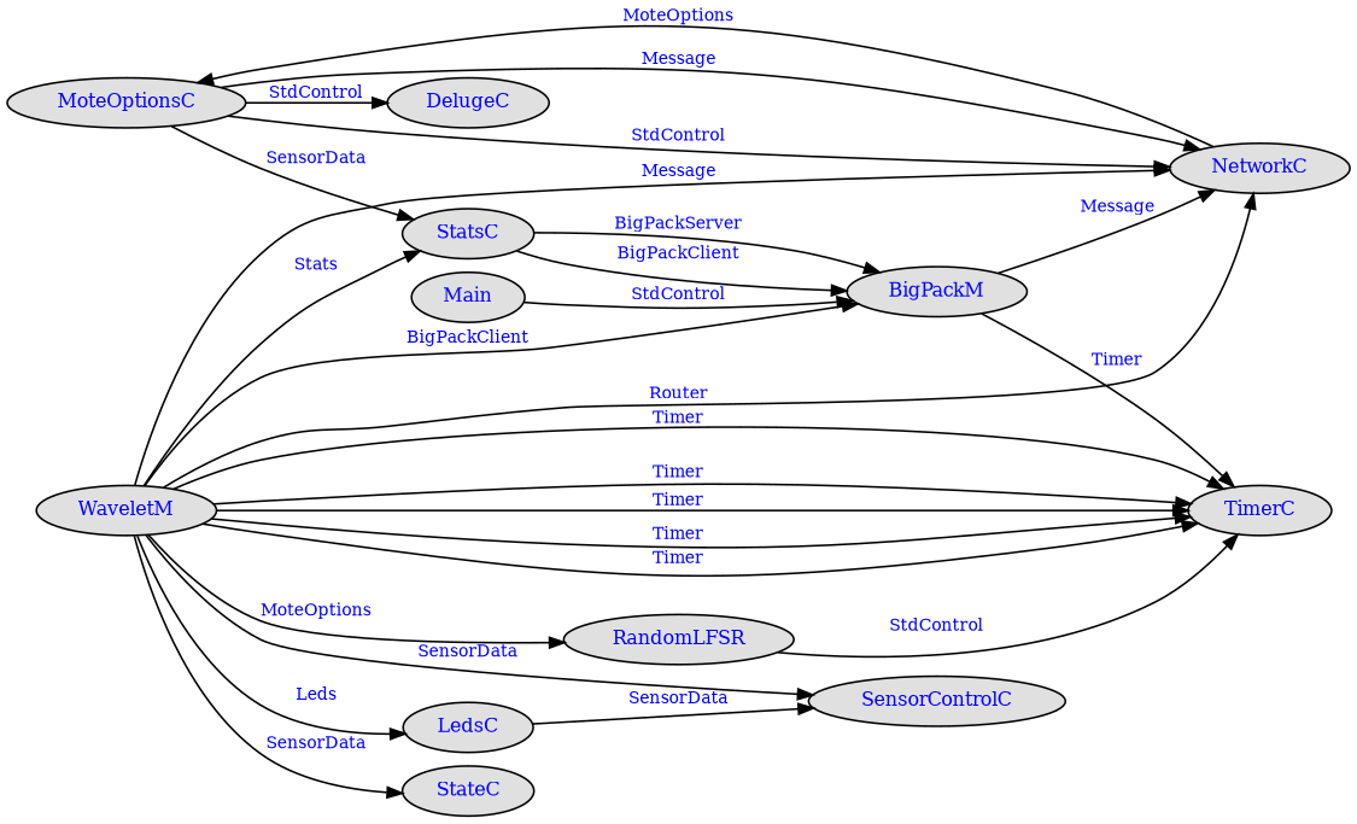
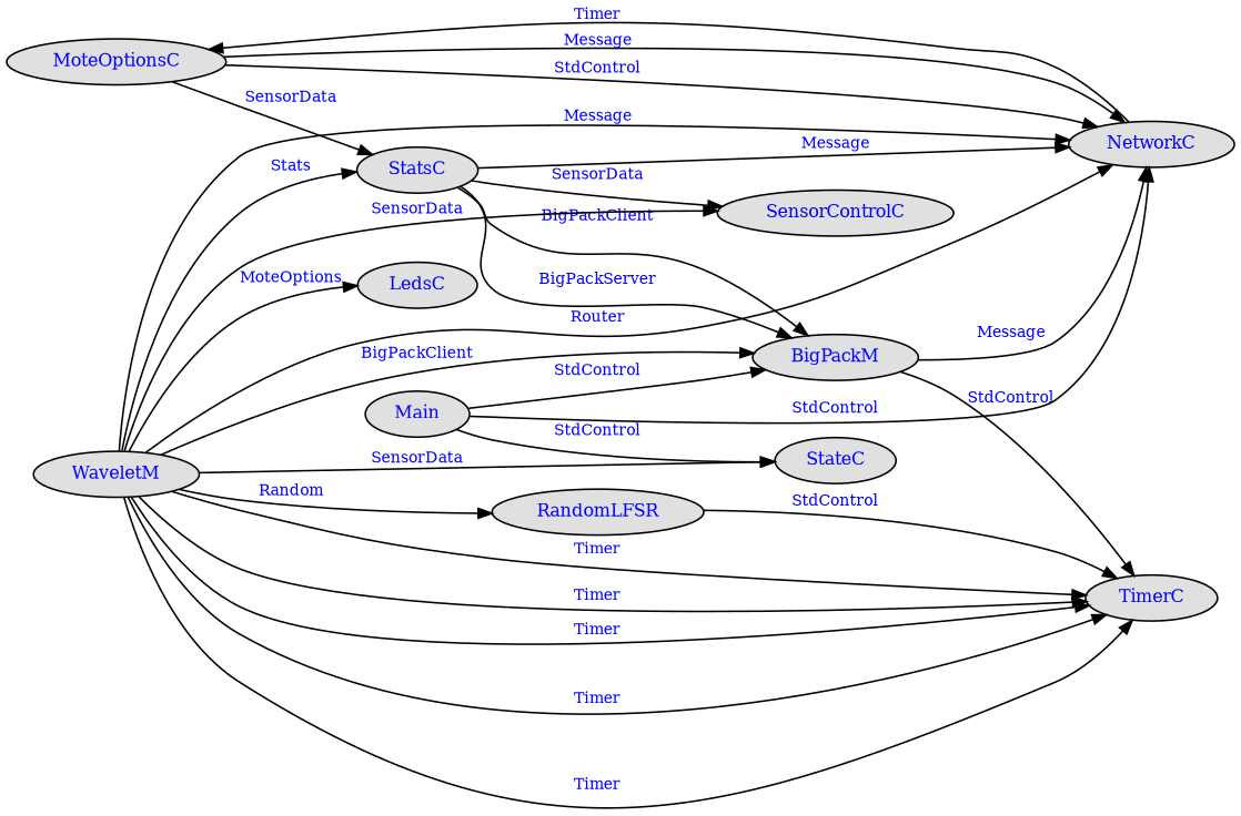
  digraph {
    nodesep=0.1
    rankdir=LR
    ranksep=0.0005
    node [fillcolor="#e0e0e0" fontcolor=blue fontsize=10 shape=ellipse style=filled]
    edge [arrowsize=.8 fontcolor=blue fontsize=9]
    MoteOptionsC [height=.1 width=.1]
-   DelugeC [height=.1 width=.1]
    NetworkC [height=.1 width=.1]
    StatsC [height=.1 width=.1]
    BigPackM [height=.1 width=.1]
    SensorControlC [height=.1 width=.1]
    Main [height=.1 width=.1]
    StateC [height=.1 width=.1]
    TimerC [height=.1 width=.1]
    WaveletM [height=.1 width=.1]
    LedsC [height=.1 width=.1]
    RandomLFSR [height=.1 width=.1]
-   MoteOptionsC -> DelugeC [label=StdControl]
    MoteOptionsC -> NetworkC [label=Message]
    MoteOptionsC -> NetworkC [label=StdControl]
    MoteOptionsC -> StatsC [label=SensorData]
-   NetworkC -> MoteOptionsC [label=MoteOptions]
+   NetworkC -> MoteOptionsC [label=Timer]
+   StatsC -> NetworkC [label=Message]
    StatsC -> BigPackM [label=BigPackClient]
    StatsC -> BigPackM [label=BigPackServer]
-   LedsC -> SensorControlC [label=SensorData]
+   StatsC -> SensorControlC [label=SensorData]
    BigPackM -> NetworkC [label=Message]
-   BigPackM -> TimerC [label=Timer]
+   BigPackM -> TimerC [label=StdControl]
+   Main -> NetworkC [label=StdControl]
    Main -> BigPackM [label=StdControl]
+   Main -> StateC [label=StdControl]
    WaveletM -> NetworkC [label=Message]
    WaveletM -> NetworkC [label=Router]
    WaveletM -> StatsC [label=Stats]
    WaveletM -> BigPackM [label=BigPackClient]
    WaveletM -> SensorControlC [label=SensorData]
    WaveletM -> StateC [label=SensorData]
    WaveletM -> TimerC [label=Timer]
    WaveletM -> TimerC [label=Timer]
    WaveletM -> TimerC [label=Timer]
    WaveletM -> TimerC [label=Timer]
    WaveletM -> TimerC [label=Timer]
-   WaveletM -> LedsC [label=Leds]
-   WaveletM -> RandomLFSR [label=MoteOptions]
+   WaveletM -> LedsC [label=MoteOptions]
+   WaveletM -> RandomLFSR [label=Random]
    RandomLFSR -> TimerC [label=StdControl]
  }
